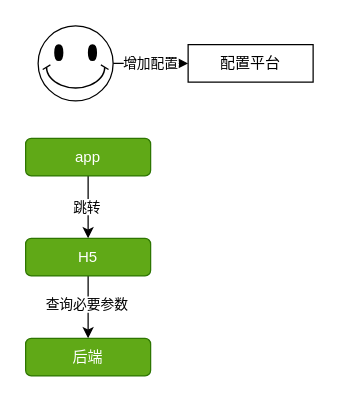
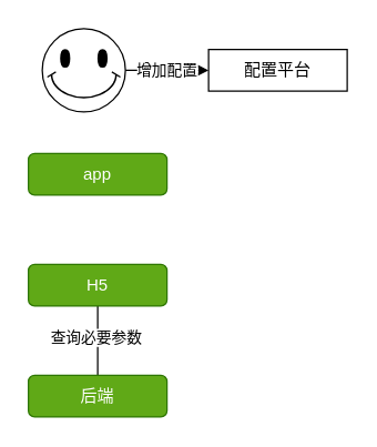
  <mxCell id="0" />
  <mxCell id="1" parent="0" />
  <mxCell id="2" style="edgeStyle=orthogonalEdgeStyle;rounded=0;orthogonalLoop=1;jettySize=auto;html=1;entryX=0;entryY=0.5;entryDx=0;entryDy=0;" edge="1" parent="1" source="4" target="5"><mxGeometry relative="1" as="geometry" /></mxCell>
  <mxCell id="3" value="增加配置" style="edgeLabel;html=1;align=center;verticalAlign=middle;resizable=0;points=[];" vertex="1" connectable="0" parent="2"><mxGeometry x="-0.04" y="1" relative="1" as="geometry"><mxPoint as="offset" /></mxGeometry></mxCell>
  <mxCell id="4" value="" style="verticalLabelPosition=bottom;verticalAlign=top;html=1;shape=mxgraph.basic.smiley" vertex="1" parent="1"><mxGeometry x="30" y="20" width="60" height="60" as="geometry" /></mxCell>
  <mxCell id="5" value="配置平台" style="whiteSpace=wrap;html=1;rounded=0;" vertex="1" parent="1"><mxGeometry x="150" y="35" width="100" height="30" as="geometry" /></mxCell>
- <mxCell id="6" style="edgeStyle=orthogonalEdgeStyle;rounded=0;orthogonalLoop=1;jettySize=auto;html=1;entryX=0.5;entryY=0;entryDx=0;entryDy=0;" edge="1" parent="1" source="8" target="11"><mxGeometry relative="1" as="geometry" /></mxCell>
- <mxCell id="7" value="跳转" style="edgeLabel;html=1;align=center;verticalAlign=middle;resizable=0;points=[];" vertex="1" connectable="0" parent="6"><mxGeometry x="-0.033" y="-2" relative="1" as="geometry"><mxPoint as="offset" /></mxGeometry></mxCell>
  <mxCell id="8" value="app" style="rounded=1;whiteSpace=wrap;html=1;fillColor=#60a917;fontColor=#ffffff;strokeColor=#2D7600;" vertex="1" parent="1"><mxGeometry x="20" y="110" width="100" height="30" as="geometry" /></mxCell>
- <mxCell id="9" style="edgeStyle=orthogonalEdgeStyle;rounded=0;orthogonalLoop=1;jettySize=auto;html=1;" edge="1" parent="1" source="11" target="12"><mxGeometry relative="1" as="geometry" /></mxCell>
+ <mxCell id="9" style="edgeStyle=orthogonalEdgeStyle;rounded=0;orthogonalLoop=1;jettySize=auto;html=1;endArrow=none;" edge="1" parent="1" source="11" target="12"><mxGeometry relative="1" as="geometry" /></mxCell>
  <mxCell id="10" value="查询必要参数" style="edgeLabel;html=1;align=center;verticalAlign=middle;resizable=0;points=[];" vertex="1" connectable="0" parent="9"><mxGeometry x="-0.12" y="-2" relative="1" as="geometry"><mxPoint as="offset" /></mxGeometry></mxCell>
  <mxCell id="11" value="H5" style="rounded=1;whiteSpace=wrap;html=1;fillColor=#60a917;fontColor=#ffffff;strokeColor=#2D7600;" vertex="1" parent="1"><mxGeometry x="20" y="190" width="100" height="30" as="geometry" /></mxCell>
  <mxCell id="12" value="后端" style="rounded=1;whiteSpace=wrap;html=1;fillColor=#60a917;fontColor=#ffffff;strokeColor=#2D7600;" vertex="1" parent="1"><mxGeometry x="20" y="270" width="100" height="30" as="geometry" /></mxCell>
